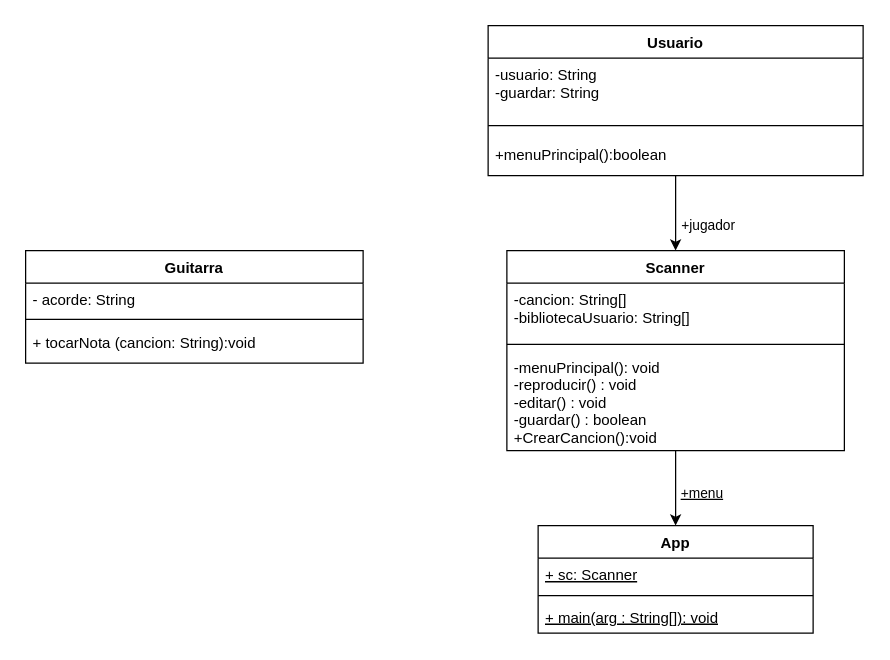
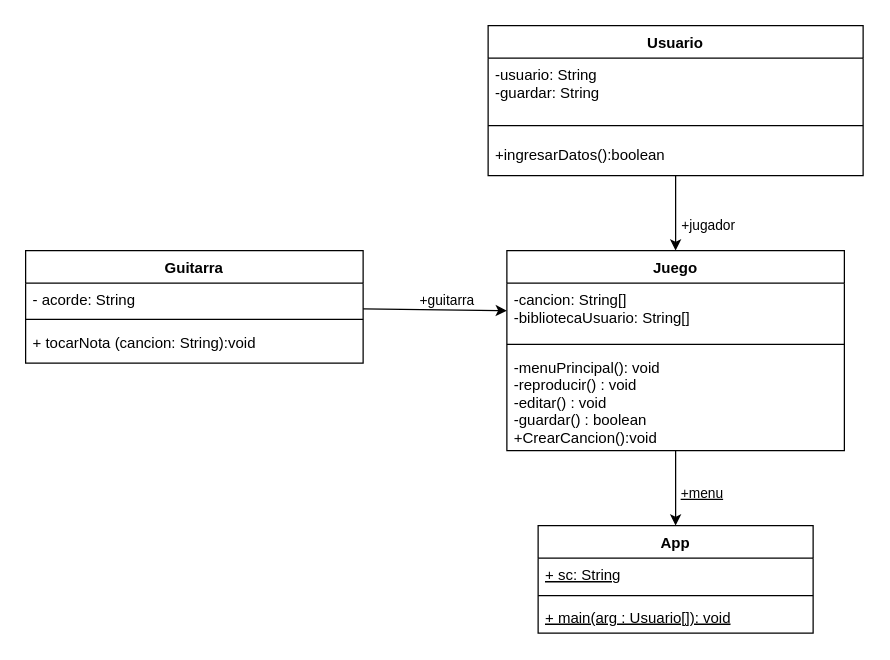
  <mxCell id="0" />
  <mxCell id="1" parent="0" />
  <mxCell id="2" value="App" style="swimlane;fontStyle=1;align=center;verticalAlign=top;childLayout=stackLayout;horizontal=1;startSize=26;horizontalStack=0;resizeParent=1;resizeParentMax=0;resizeLast=0;collapsible=1;marginBottom=0;" parent="1" vertex="1"><mxGeometry x="430" y="420" width="220" height="86" as="geometry"><mxRectangle x="480" y="60" width="60" height="30" as="alternateBounds" /></mxGeometry></mxCell>
- <mxCell id="3" value="+ sc: Scanner" style="text;strokeColor=none;fillColor=none;align=left;verticalAlign=top;spacingLeft=4;spacingRight=4;overflow=hidden;rotatable=0;points=[[0,0.5],[1,0.5]];portConstraint=eastwest;fontStyle=4" parent="2" vertex="1"><mxGeometry y="26" width="220" height="26" as="geometry" /></mxCell>
+ <mxCell id="3" value="+ sc: String" style="text;strokeColor=none;fillColor=none;align=left;verticalAlign=top;spacingLeft=4;spacingRight=4;overflow=hidden;rotatable=0;points=[[0,0.5],[1,0.5]];portConstraint=eastwest;fontStyle=4" parent="2" vertex="1"><mxGeometry y="26" width="220" height="26" as="geometry" /></mxCell>
  <mxCell id="4" value="" style="line;strokeWidth=1;fillColor=none;align=left;verticalAlign=middle;spacingTop=-1;spacingLeft=3;spacingRight=3;rotatable=0;labelPosition=right;points=[];portConstraint=eastwest;strokeColor=inherit;" parent="2" vertex="1"><mxGeometry y="52" width="220" height="8" as="geometry" /></mxCell>
- <mxCell id="5" value="+ main(arg : String[]): void" style="text;strokeColor=none;fillColor=none;align=left;verticalAlign=top;spacingLeft=4;spacingRight=4;overflow=hidden;rotatable=0;points=[[0,0.5],[1,0.5]];portConstraint=eastwest;fontStyle=4" parent="2" vertex="1"><mxGeometry y="60" width="220" height="26" as="geometry" /></mxCell>
+ <mxCell id="5" value="+ main(arg : Usuario[]): void" style="text;strokeColor=none;fillColor=none;align=left;verticalAlign=top;spacingLeft=4;spacingRight=4;overflow=hidden;rotatable=0;points=[[0,0.5],[1,0.5]];portConstraint=eastwest;fontStyle=4" parent="2" vertex="1"><mxGeometry y="60" width="220" height="26" as="geometry" /></mxCell>
  <mxCell id="6" style="edgeStyle=none;html=1;entryX=0.5;entryY=0;entryDx=0;entryDy=0;" parent="1" source="8" target="19" edge="1"><mxGeometry relative="1" as="geometry" /></mxCell>
  <mxCell id="7" value="+jugador" style="edgeLabel;html=1;align=center;verticalAlign=middle;resizable=0;points=[];" parent="6" vertex="1" connectable="0"><mxGeometry x="0.289" relative="1" as="geometry"><mxPoint x="25" as="offset" /></mxGeometry></mxCell>
  <mxCell id="8" value="Usuario" style="swimlane;fontStyle=1;align=center;verticalAlign=top;childLayout=stackLayout;horizontal=1;startSize=26;horizontalStack=0;resizeParent=1;resizeParentMax=0;resizeLast=0;collapsible=1;marginBottom=0;" parent="1" vertex="1"><mxGeometry x="390" y="20" width="300" height="120" as="geometry" /></mxCell>
  <mxCell id="9" value="-usuario: String&#10;-guardar: String" style="text;strokeColor=none;fillColor=none;align=left;verticalAlign=top;spacingLeft=4;spacingRight=4;overflow=hidden;rotatable=0;points=[[0,0.5],[1,0.5]];portConstraint=eastwest;" parent="8" vertex="1"><mxGeometry y="26" width="300" height="44" as="geometry" /></mxCell>
  <mxCell id="10" value="" style="line;strokeWidth=1;fillColor=none;align=left;verticalAlign=middle;spacingTop=-1;spacingLeft=3;spacingRight=3;rotatable=0;labelPosition=right;points=[];portConstraint=eastwest;strokeColor=inherit;" parent="8" vertex="1"><mxGeometry y="70" width="300" height="20" as="geometry" /></mxCell>
- <mxCell id="11" value="+menuPrincipal():boolean" style="text;strokeColor=none;fillColor=none;align=left;verticalAlign=top;spacingLeft=4;spacingRight=4;overflow=hidden;rotatable=0;points=[[0,0.5],[1,0.5]];portConstraint=eastwest;" parent="8" vertex="1"><mxGeometry y="90" width="300" height="30" as="geometry" /></mxCell>
+ <mxCell id="11" value="+ingresarDatos():boolean" style="text;strokeColor=none;fillColor=none;align=left;verticalAlign=top;spacingLeft=4;spacingRight=4;overflow=hidden;rotatable=0;points=[[0,0.5],[1,0.5]];portConstraint=eastwest;" parent="8" vertex="1"><mxGeometry y="90" width="300" height="30" as="geometry" /></mxCell>
+ <mxCell id="12" value="+guitarra" style="edgeStyle=none;html=1;entryX=0;entryY=0.5;entryDx=0;entryDy=0;" parent="1" source="13" target="20" edge="1"><mxGeometry x="0.159" y="7" relative="1" as="geometry"><mxPoint as="offset" /></mxGeometry></mxCell>
  <mxCell id="13" value="Guitarra" style="swimlane;fontStyle=1;align=center;verticalAlign=top;childLayout=stackLayout;horizontal=1;startSize=26;horizontalStack=0;resizeParent=1;resizeParentMax=0;resizeLast=0;collapsible=1;marginBottom=0;" parent="1" vertex="1"><mxGeometry x="20" y="200" width="270" height="90" as="geometry"><mxRectangle x="480" y="60" width="60" height="30" as="alternateBounds" /></mxGeometry></mxCell>
  <mxCell id="14" value="- acorde: String" style="text;strokeColor=none;fillColor=none;align=left;verticalAlign=top;spacingLeft=4;spacingRight=4;overflow=hidden;rotatable=0;points=[[0,0.5],[1,0.5]];portConstraint=eastwest;fontStyle=0" parent="13" vertex="1"><mxGeometry y="26" width="270" height="24" as="geometry" /></mxCell>
  <mxCell id="15" value="" style="line;strokeWidth=1;fillColor=none;align=left;verticalAlign=middle;spacingTop=-1;spacingLeft=3;spacingRight=3;rotatable=0;labelPosition=right;points=[];portConstraint=eastwest;strokeColor=inherit;" parent="13" vertex="1"><mxGeometry y="50" width="270" height="10" as="geometry" /></mxCell>
  <mxCell id="16" value="+ tocarNota (cancion: String):void&#10;" style="text;strokeColor=none;fillColor=none;align=left;verticalAlign=top;spacingLeft=4;spacingRight=4;overflow=hidden;rotatable=0;points=[[0,0.5],[1,0.5]];portConstraint=eastwest;fontStyle=0" parent="13" vertex="1"><mxGeometry y="60" width="270" height="30" as="geometry" /></mxCell>
  <mxCell id="17" style="edgeStyle=none;html=1;" parent="1" source="19" target="2" edge="1"><mxGeometry relative="1" as="geometry" /></mxCell>
  <mxCell id="18" value="&lt;u&gt;+menu&lt;/u&gt;" style="edgeLabel;html=1;align=center;verticalAlign=middle;resizable=0;points=[];" parent="17" vertex="1" connectable="0"><mxGeometry x="0.414" y="2" relative="1" as="geometry"><mxPoint x="18" y="-9" as="offset" /></mxGeometry></mxCell>
- <mxCell id="19" value="Scanner" style="swimlane;fontStyle=1;align=center;verticalAlign=top;childLayout=stackLayout;horizontal=1;startSize=26;horizontalStack=0;resizeParent=1;resizeParentMax=0;resizeLast=0;collapsible=1;marginBottom=0;" parent="1" vertex="1"><mxGeometry x="405" y="200" width="270" height="160" as="geometry"><mxRectangle x="480" y="60" width="60" height="30" as="alternateBounds" /></mxGeometry></mxCell>
+ <mxCell id="19" value="Juego" style="swimlane;fontStyle=1;align=center;verticalAlign=top;childLayout=stackLayout;horizontal=1;startSize=26;horizontalStack=0;resizeParent=1;resizeParentMax=0;resizeLast=0;collapsible=1;marginBottom=0;" parent="1" vertex="1"><mxGeometry x="405" y="200" width="270" height="160" as="geometry"><mxRectangle x="480" y="60" width="60" height="30" as="alternateBounds" /></mxGeometry></mxCell>
  <mxCell id="20" value="-cancion: String[]&#10;-bibliotecaUsuario: String[]" style="text;strokeColor=none;fillColor=none;align=left;verticalAlign=top;spacingLeft=4;spacingRight=4;overflow=hidden;rotatable=0;points=[[0,0.5],[1,0.5]];portConstraint=eastwest;fontStyle=0" parent="19" vertex="1"><mxGeometry y="26" width="270" height="44" as="geometry" /></mxCell>
  <mxCell id="21" value="" style="line;strokeWidth=1;fillColor=none;align=left;verticalAlign=middle;spacingTop=-1;spacingLeft=3;spacingRight=3;rotatable=0;labelPosition=right;points=[];portConstraint=eastwest;strokeColor=inherit;" parent="19" vertex="1"><mxGeometry y="70" width="270" height="10" as="geometry" /></mxCell>
  <mxCell id="22" value="-menuPrincipal(): void&#10;-reproducir() : void&#10;-editar() : void&#10;-guardar() : boolean&#10;+CrearCancion():void&#10;" style="text;strokeColor=none;fillColor=none;align=left;verticalAlign=top;spacingLeft=4;spacingRight=4;overflow=hidden;rotatable=0;points=[[0,0.5],[1,0.5]];portConstraint=eastwest;fontStyle=0" parent="19" vertex="1"><mxGeometry y="80" width="270" height="80" as="geometry" /></mxCell>
